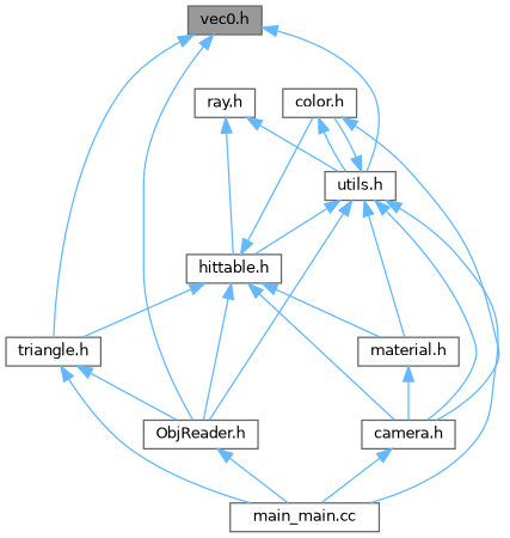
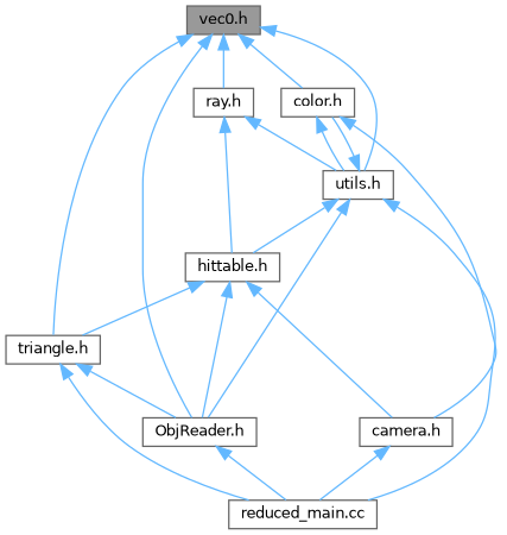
  digraph {
    node [color=grey40 fillcolor=white fontname=Helvetica fontsize=10 shape=box style=filled]
    edge [color=steelblue1 dir=back fontname=Helvetica fontsize=10 labelfontname=Helvetica labelfontsize=10 style=solid]
    n1 [color=gray40 fillcolor=grey60 fontcolor=black height=0.2 label="vec0.h" width=0.4]
    n2 [height=0.2 label="ObjReader.h" width=0.4]
    n3 [height=0.2 label="color.h" width=0.4]
    n4 [height=0.2 label="utils.h" width=0.4]
    n5 [height=0.2 label="triangle.h" width=0.4]
    n6 [height=0.2 label="ray.h" width=0.4]
-   n7 [height=0.2 label="main_main.cc" width=0.4]
+   n7 [height=0.2 label="reduced_main.cc" width=0.4]
    n8 [height=0.2 label="camera.h" width=0.4]
    n9 [height=0.2 label="hittable.h" width=0.4]
-   n10 [height=0.2 label="material.h" width=0.4]
    n1 -> n2
-   n9 -> n3
+   n1 -> n3
    n1 -> n4
    n1 -> n5
+   n1 -> n6
    n2 -> n7
    n3 -> n4
    n3 -> n8
    n4 -> n2
    n4 -> n3
    n4 -> n7
-   n4 -> n8
    n4 -> n9
-   n4 -> n10
    n5 -> n2
    n5 -> n7
    n6 -> n4
    n6 -> n9
    n8 -> n7
    n9 -> n2
    n9 -> n5
    n9 -> n8
-   n9 -> n10
-   n10 -> n8
  }
